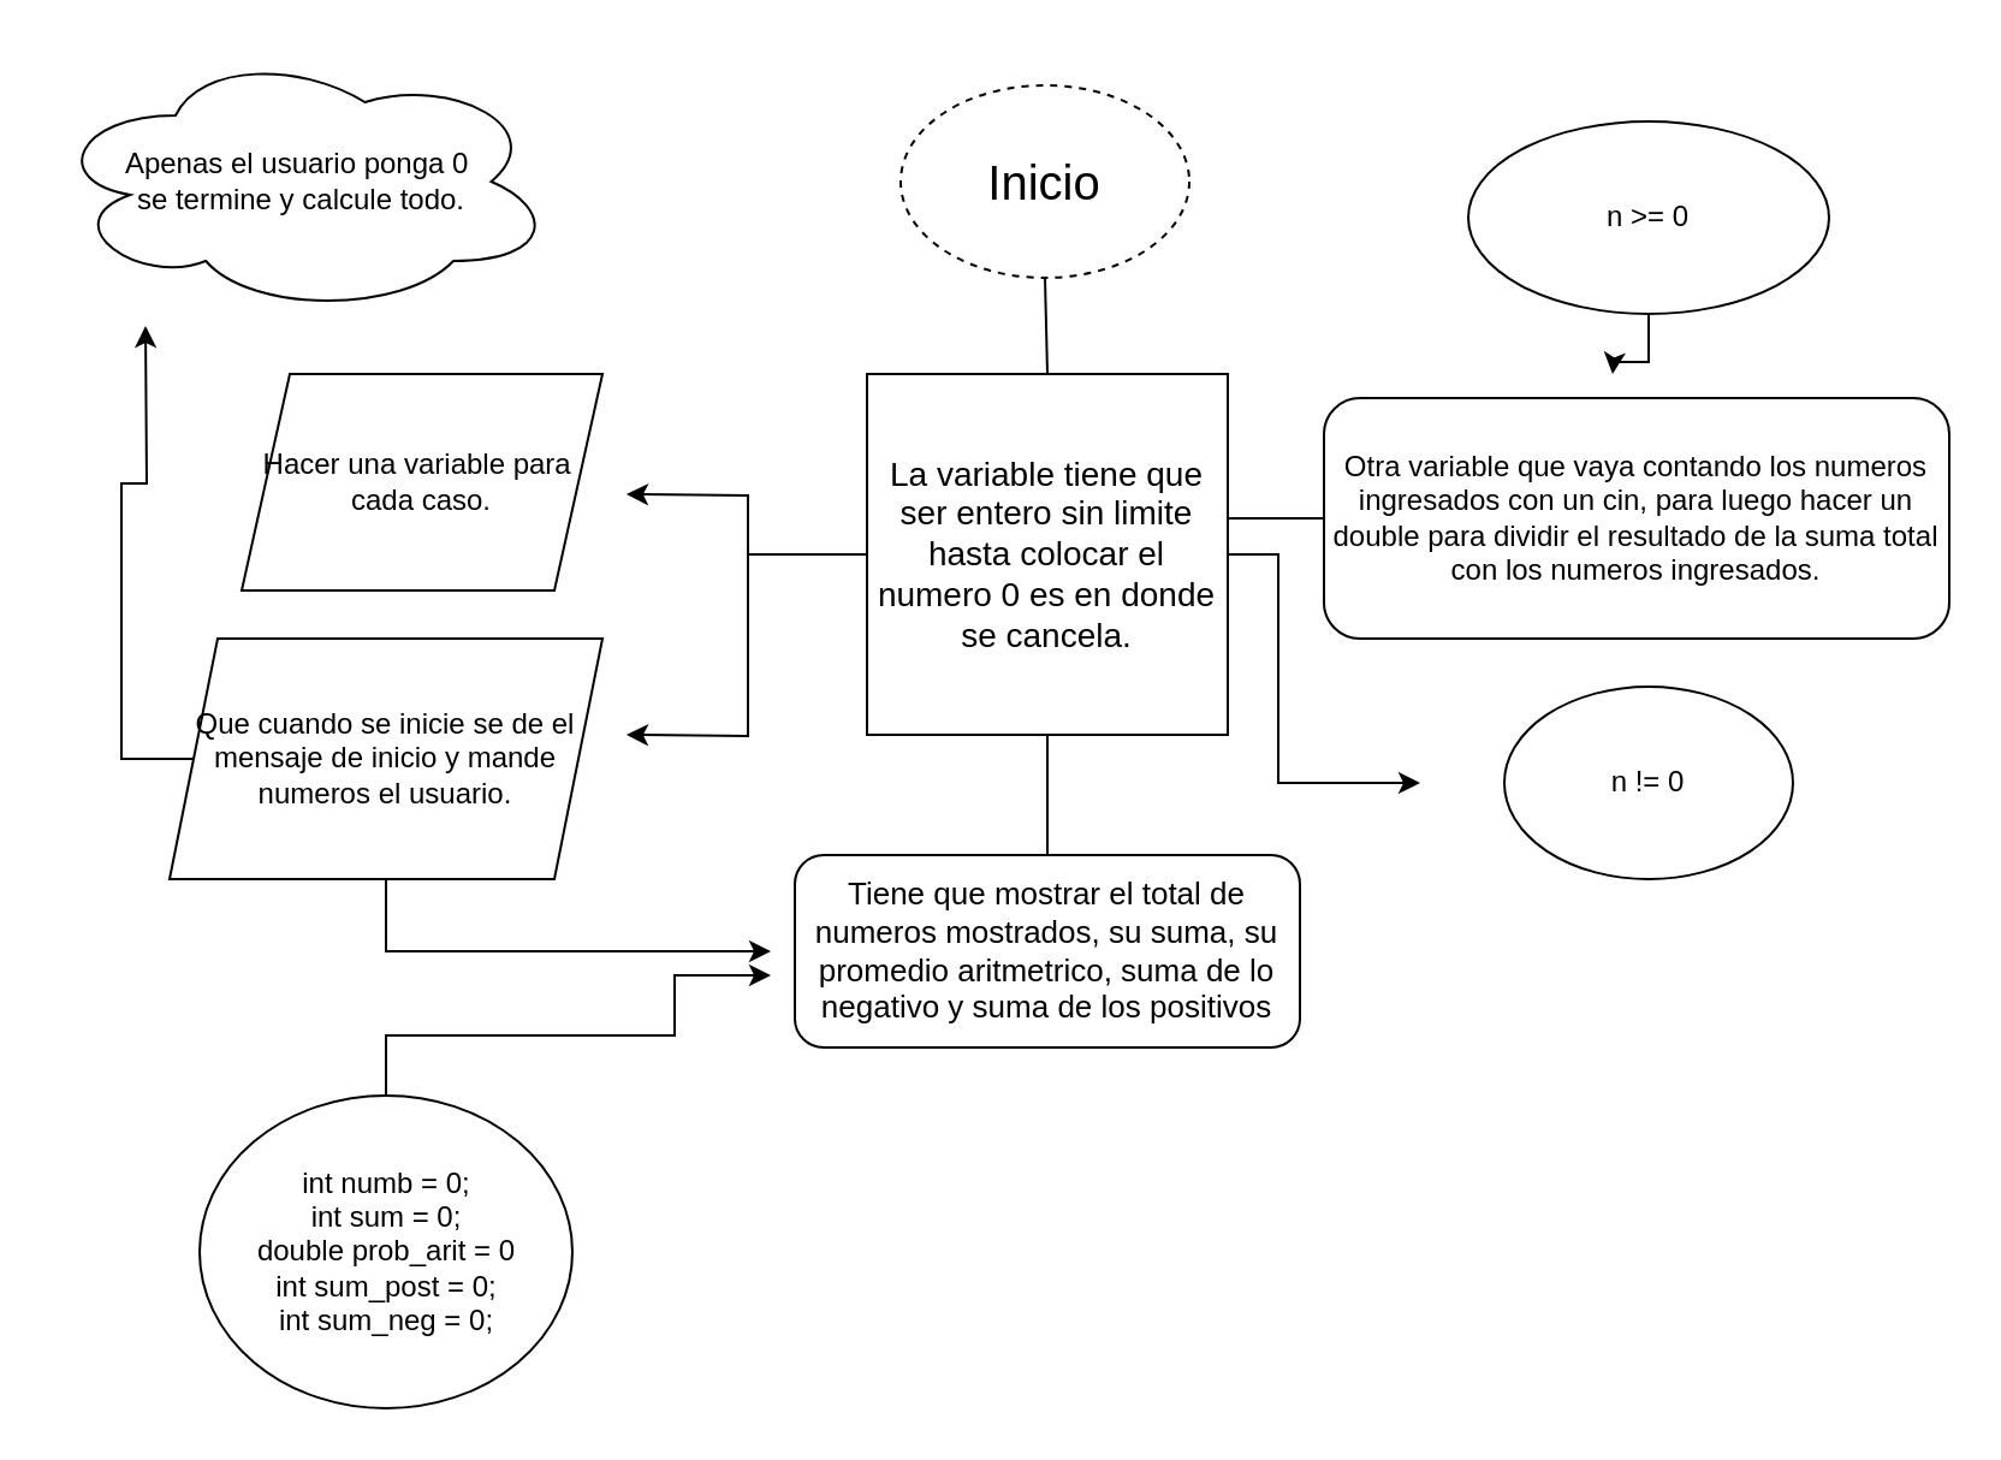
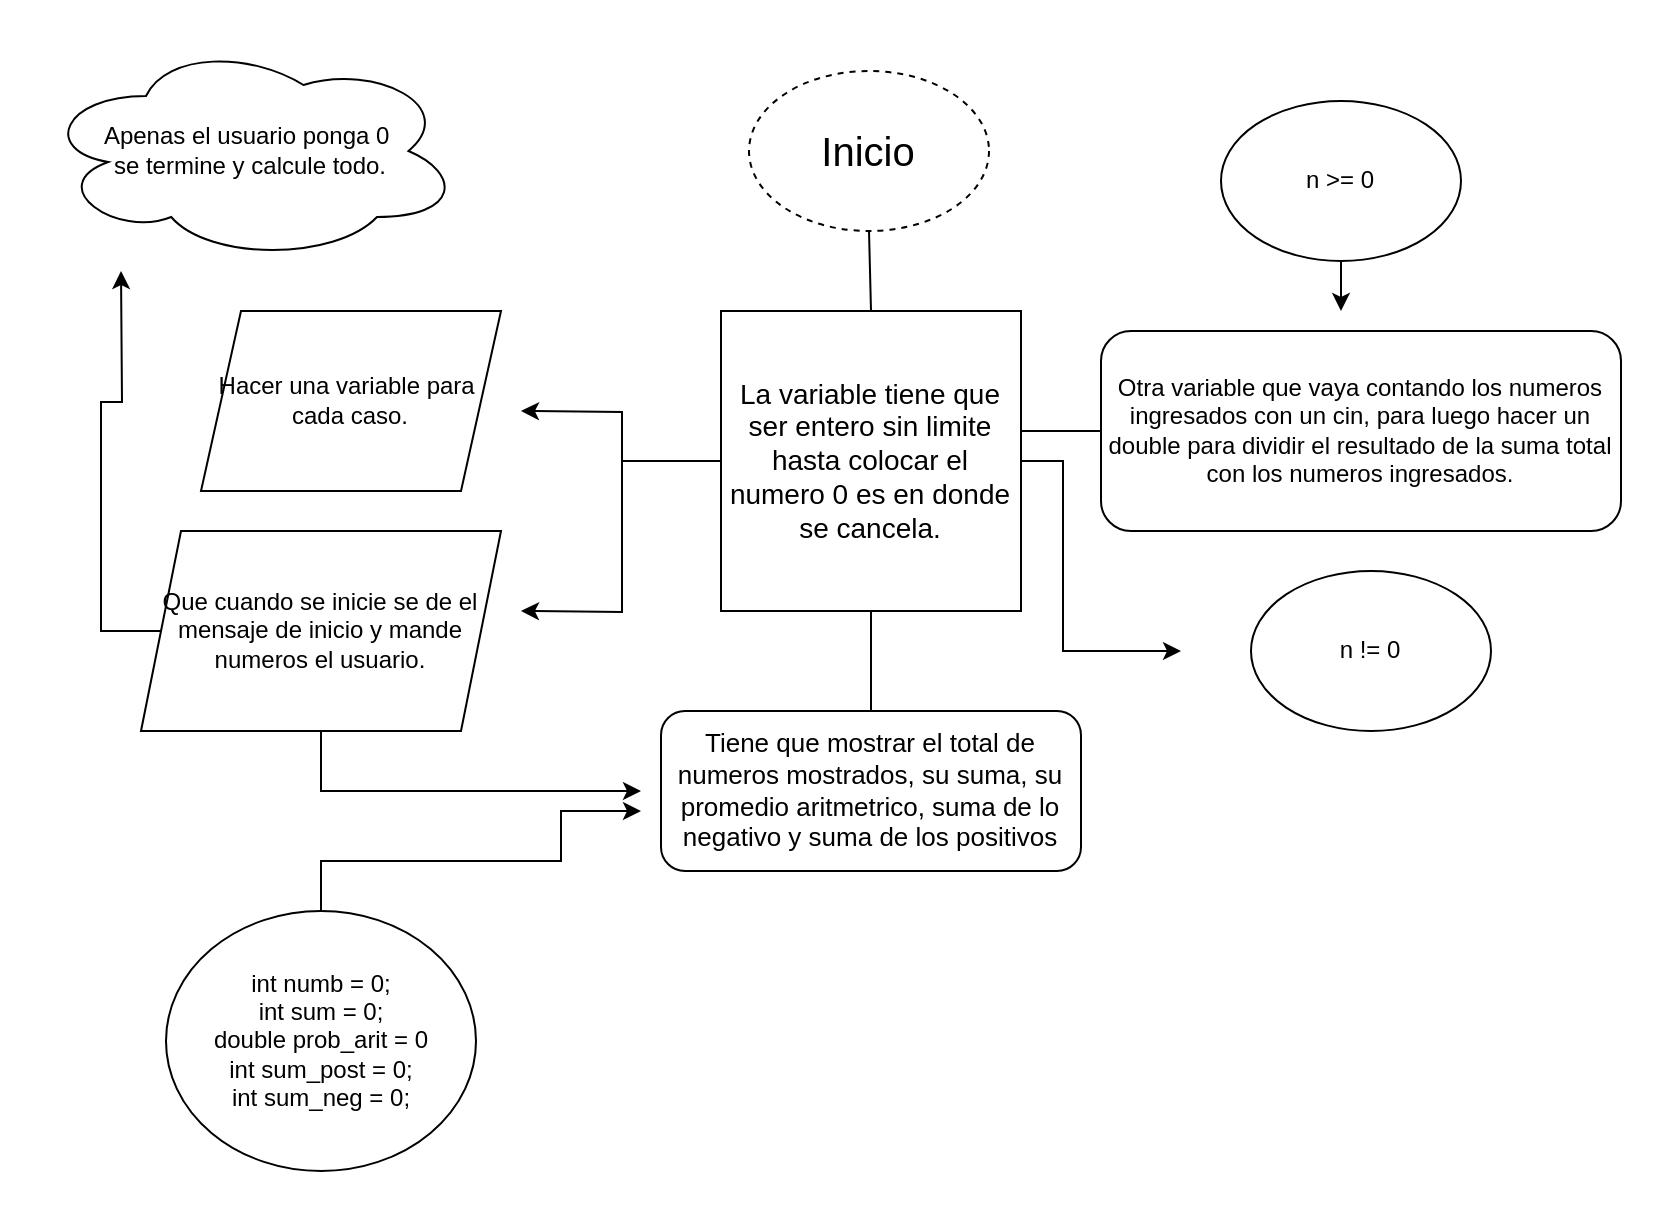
  <mxCell id="0" />
  <mxCell id="1" parent="0" />
  <mxCell id="2" value="&lt;font style=&quot;font-size: 20px;&quot;&gt;Inicio&lt;/font&gt;" style="ellipse;whiteSpace=wrap;html=1;dashed=1;" vertex="1" parent="1"><mxGeometry x="374" y="35" width="120" height="80" as="geometry" /></mxCell>
  <mxCell id="3" style="edgeStyle=orthogonalEdgeStyle;rounded=0;orthogonalLoop=1;jettySize=auto;html=1;" edge="1" parent="1" source="6"><mxGeometry relative="1" as="geometry"><mxPoint x="260" y="205" as="targetPoint" /></mxGeometry></mxCell>
  <mxCell id="4" style="edgeStyle=orthogonalEdgeStyle;rounded=0;orthogonalLoop=1;jettySize=auto;html=1;" edge="1" parent="1" source="6"><mxGeometry relative="1" as="geometry"><mxPoint x="260" y="305" as="targetPoint" /></mxGeometry></mxCell>
  <mxCell id="5" style="edgeStyle=orthogonalEdgeStyle;rounded=0;orthogonalLoop=1;jettySize=auto;html=1;" edge="1" parent="1" source="6"><mxGeometry relative="1" as="geometry"><mxPoint x="590" y="325" as="targetPoint" /><Array as="points"><mxPoint x="531" y="230" /><mxPoint x="531" y="325" /></Array></mxGeometry></mxCell>
  <mxCell id="6" value="&lt;font style=&quot;font-size: 14px;&quot;&gt;La variable tiene que ser entero sin limite hasta colocar el numero 0 es en donde se cancela.&lt;/font&gt;" style="whiteSpace=wrap;html=1;aspect=fixed;align=center;" vertex="1" parent="1"><mxGeometry x="360" y="155" width="150" height="150" as="geometry" /></mxCell>
  <mxCell id="7" value="" style="endArrow=none;html=1;rounded=0;exitX=0.5;exitY=0;exitDx=0;exitDy=0;entryX=0.5;entryY=1;entryDx=0;entryDy=0;" edge="1" parent="1" source="6" target="2"><mxGeometry width="50" height="50" relative="1" as="geometry"><mxPoint x="394" y="165" as="sourcePoint" /><mxPoint x="444" y="115" as="targetPoint" /></mxGeometry></mxCell>
  <mxCell id="8" value="Tiene que mostrar el total de numeros mostrados, su suma, su promedio aritmetrico, suma de lo negativo y suma de los positivos" style="rounded=1;whiteSpace=wrap;html=1;fontSize=13;" vertex="1" parent="1"><mxGeometry x="330" y="355" width="210" height="80" as="geometry" /></mxCell>
  <mxCell id="9" value="Hacer una variable para&amp;nbsp;&lt;div&gt;cada caso.&lt;/div&gt;" style="shape=parallelogram;perimeter=parallelogramPerimeter;whiteSpace=wrap;html=1;fixedSize=1;" vertex="1" parent="1"><mxGeometry x="100" y="155" width="150" height="90" as="geometry" /></mxCell>
  <mxCell id="10" style="edgeStyle=orthogonalEdgeStyle;rounded=0;orthogonalLoop=1;jettySize=auto;html=1;" edge="1" parent="1" source="12"><mxGeometry relative="1" as="geometry"><mxPoint x="60" y="135" as="targetPoint" /></mxGeometry></mxCell>
  <mxCell id="11" style="edgeStyle=orthogonalEdgeStyle;rounded=0;orthogonalLoop=1;jettySize=auto;html=1;" edge="1" parent="1" source="12"><mxGeometry relative="1" as="geometry"><mxPoint x="320" y="395" as="targetPoint" /><Array as="points"><mxPoint x="160" y="395" /></Array></mxGeometry></mxCell>
  <mxCell id="12" value="Que cuando se inicie se de el mensaje de inicio y mande numeros el usuario." style="shape=parallelogram;perimeter=parallelogramPerimeter;whiteSpace=wrap;html=1;fixedSize=1;" vertex="1" parent="1"><mxGeometry x="70" y="265" width="180" height="100" as="geometry" /></mxCell>
  <mxCell id="13" value="Apenas el usuario ponga 0&amp;nbsp;&lt;div&gt;se termine y calcule todo.&lt;/div&gt;" style="ellipse;shape=cloud;whiteSpace=wrap;html=1;" vertex="1" parent="1"><mxGeometry y="20" width="210" height="110" as="geometry" x="20" /></mxCell>
  <mxCell id="14" value="" style="endArrow=none;html=1;rounded=0;entryX=0.5;entryY=1;entryDx=0;entryDy=0;exitX=0.5;exitY=0;exitDx=0;exitDy=0;" edge="1" parent="1" source="8" target="6"><mxGeometry width="50" height="50" relative="1" as="geometry"><mxPoint x="434" y="355" as="sourcePoint" /><mxPoint x="484" y="305" as="targetPoint" /></mxGeometry></mxCell>
  <mxCell id="15" value="Otra variable que vaya contando los numeros ingresados con un cin, para luego hacer un double para dividir el resultado de la suma total con los numeros ingresados." style="rounded=1;whiteSpace=wrap;html=1;" vertex="1" parent="1"><mxGeometry x="550" y="165" width="260" height="100" as="geometry" /></mxCell>
  <mxCell id="16" value="" style="endArrow=none;html=1;rounded=0;" edge="1" parent="1"><mxGeometry width="50" height="50" relative="1" as="geometry"><mxPoint x="510" y="215" as="sourcePoint" /><mxPoint x="550" y="215" as="targetPoint" /></mxGeometry></mxCell>
  <mxCell id="17" style="edgeStyle=orthogonalEdgeStyle;rounded=0;orthogonalLoop=1;jettySize=auto;html=1;exitX=0.5;exitY=1;exitDx=0;exitDy=0;" edge="1" parent="1" source="15" target="15"><mxGeometry relative="1" as="geometry" /></mxCell>
  <mxCell id="18" style="edgeStyle=orthogonalEdgeStyle;rounded=0;orthogonalLoop=1;jettySize=auto;html=1;" edge="1" parent="1" source="19"><mxGeometry relative="1" as="geometry"><mxPoint x="670" y="155" as="targetPoint" /></mxGeometry></mxCell>
- <mxCell id="19" value="n &amp;gt;= 0" style="ellipse;whiteSpace=wrap;html=1;" vertex="1" parent="1"><mxGeometry x="610" y="50" width="150" height="80" as="geometry" /></mxCell>
+ <mxCell id="19" value="n &amp;gt;= 0" style="ellipse;whiteSpace=wrap;html=1;" vertex="1" parent="1"><mxGeometry x="610" y="50" width="120" height="80" as="geometry" /></mxCell>
  <mxCell id="20" value="n != 0" style="ellipse;whiteSpace=wrap;html=1;" vertex="1" parent="1"><mxGeometry x="625" y="285" width="120" height="80" as="geometry" /></mxCell>
  <mxCell id="21" style="edgeStyle=orthogonalEdgeStyle;rounded=0;orthogonalLoop=1;jettySize=auto;html=1;" edge="1" parent="1" source="22"><mxGeometry relative="1" as="geometry"><mxPoint x="320" y="405" as="targetPoint" /><Array as="points"><mxPoint x="160" y="430" /><mxPoint x="280" y="430" /><mxPoint x="280" y="405" /></Array></mxGeometry></mxCell>
  <mxCell id="22" value="int numb = 0;&lt;div&gt;int sum = 0;&lt;/div&gt;&lt;div&gt;double prob_arit = 0&lt;/div&gt;&lt;div&gt;int sum_post = 0;&lt;/div&gt;&lt;div&gt;int sum_neg = 0;&lt;/div&gt;" style="ellipse;whiteSpace=wrap;html=1;" vertex="1" parent="1"><mxGeometry x="82.5" y="455" width="155" height="130" as="geometry" /></mxCell>
